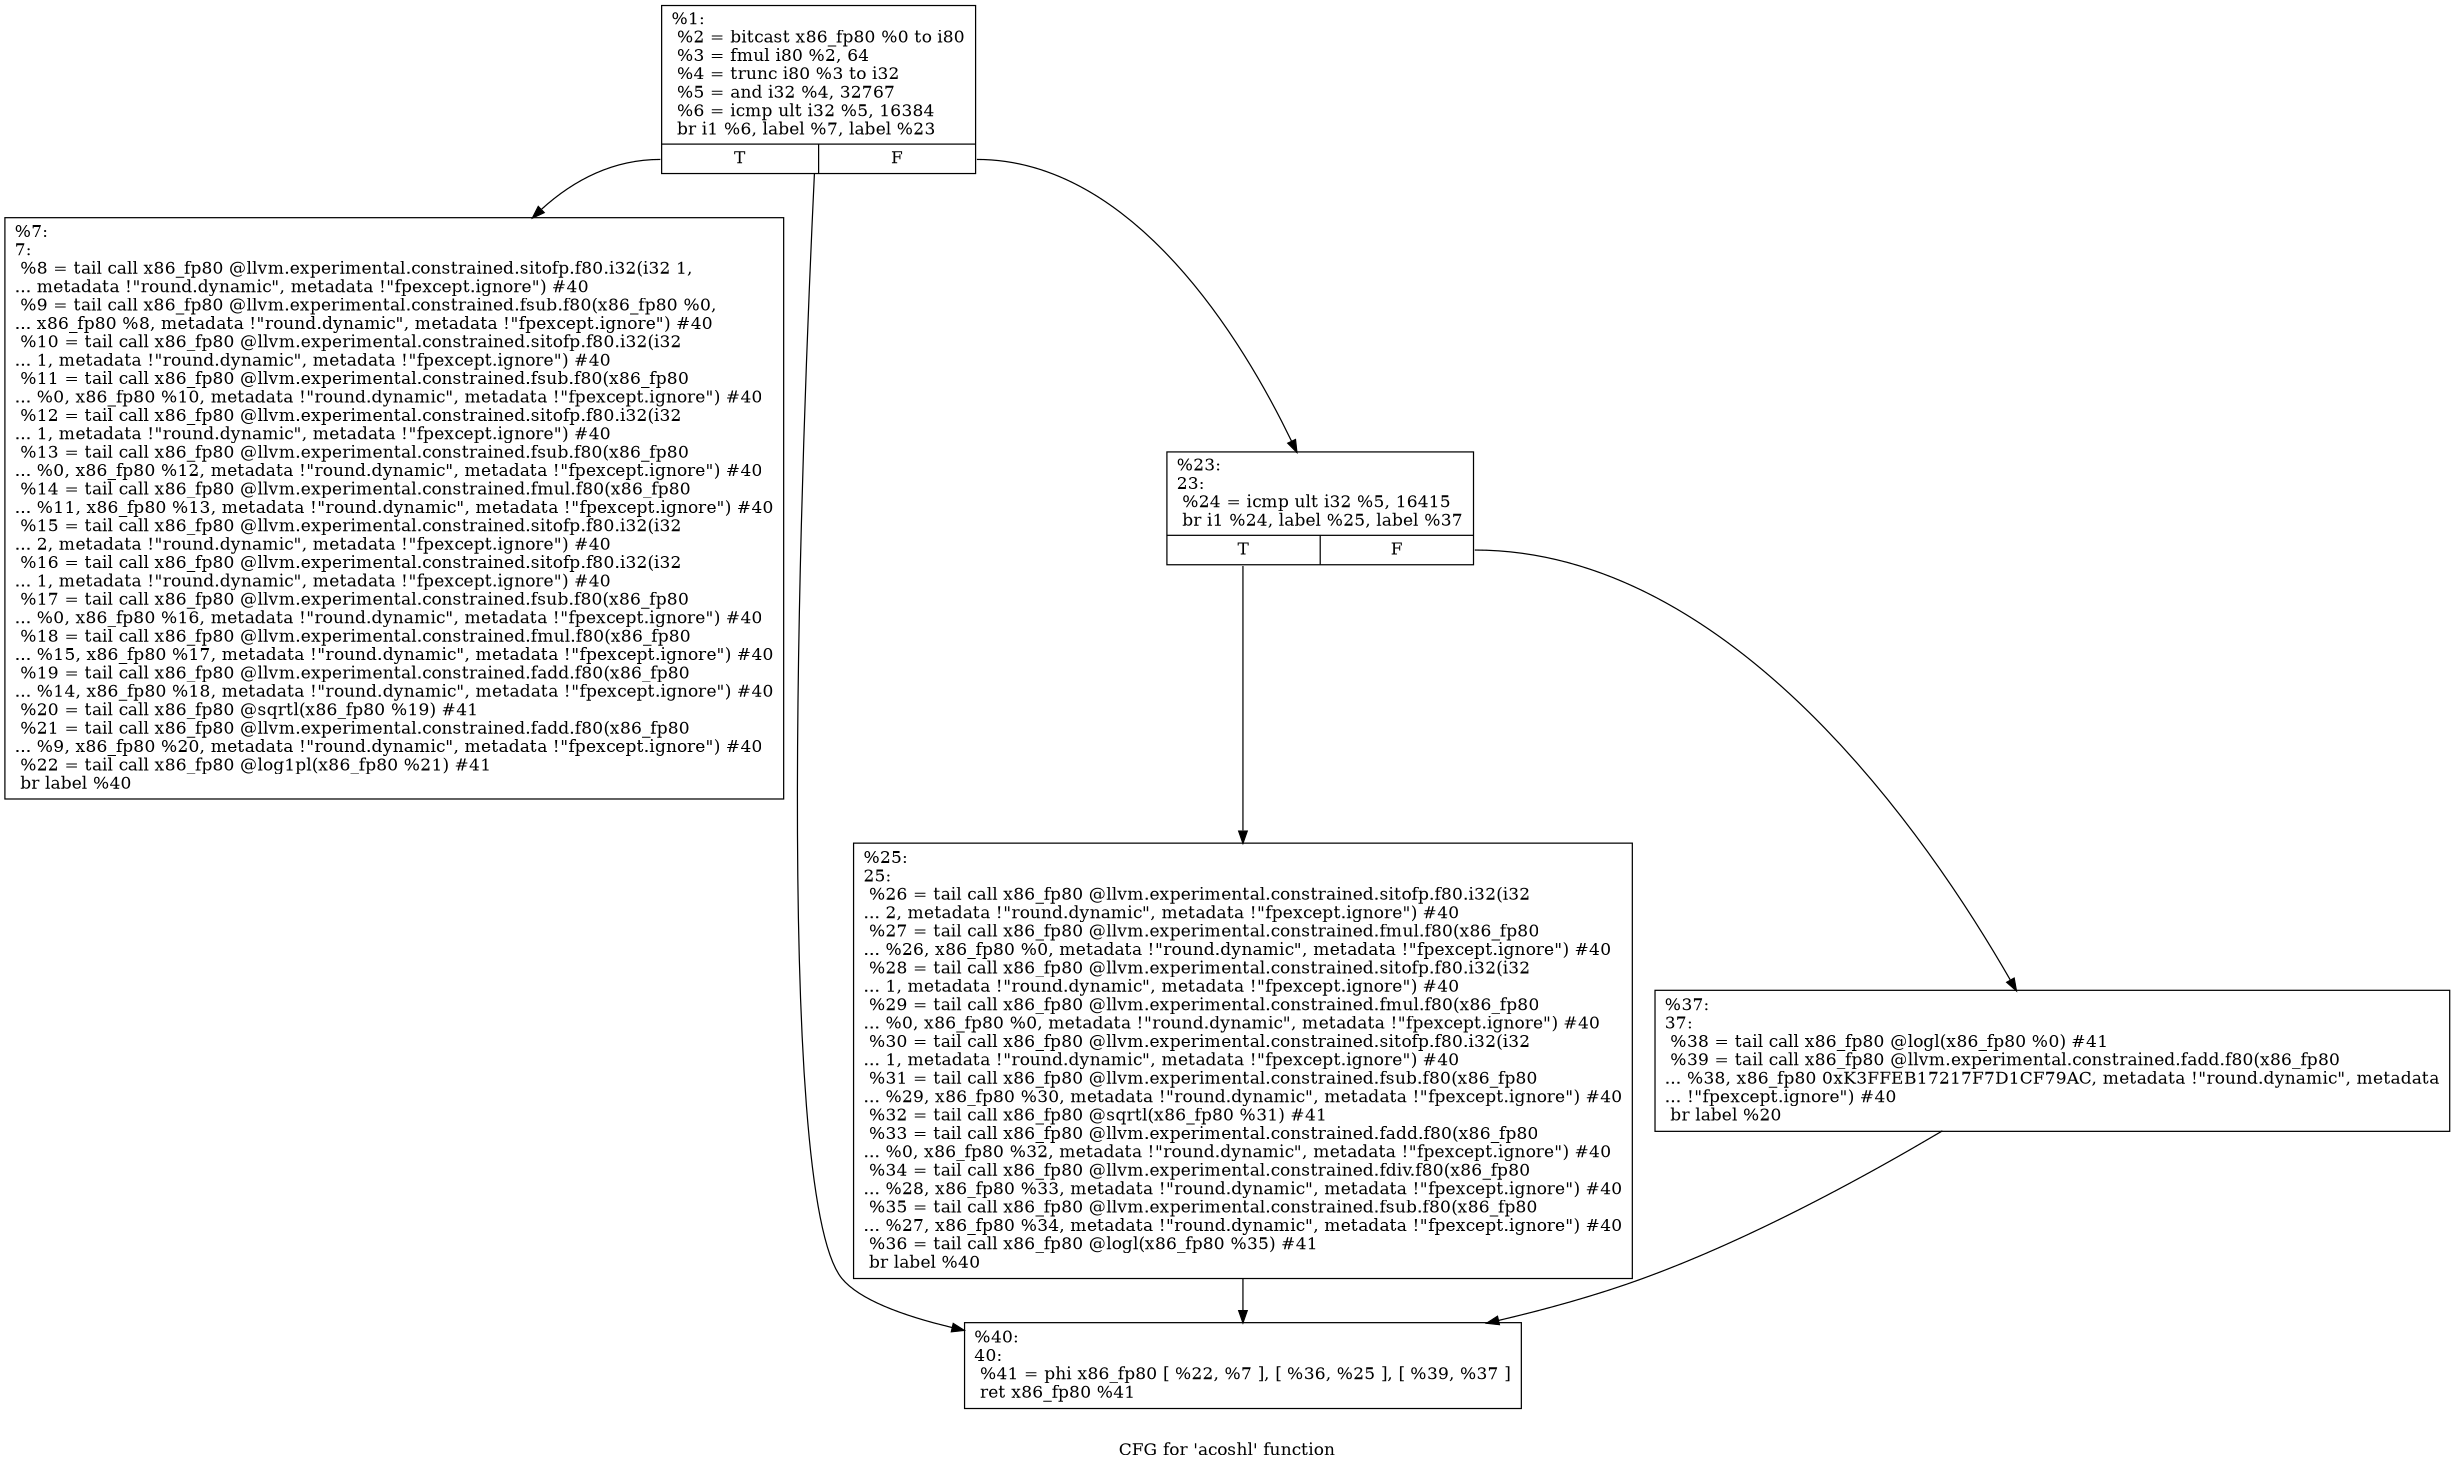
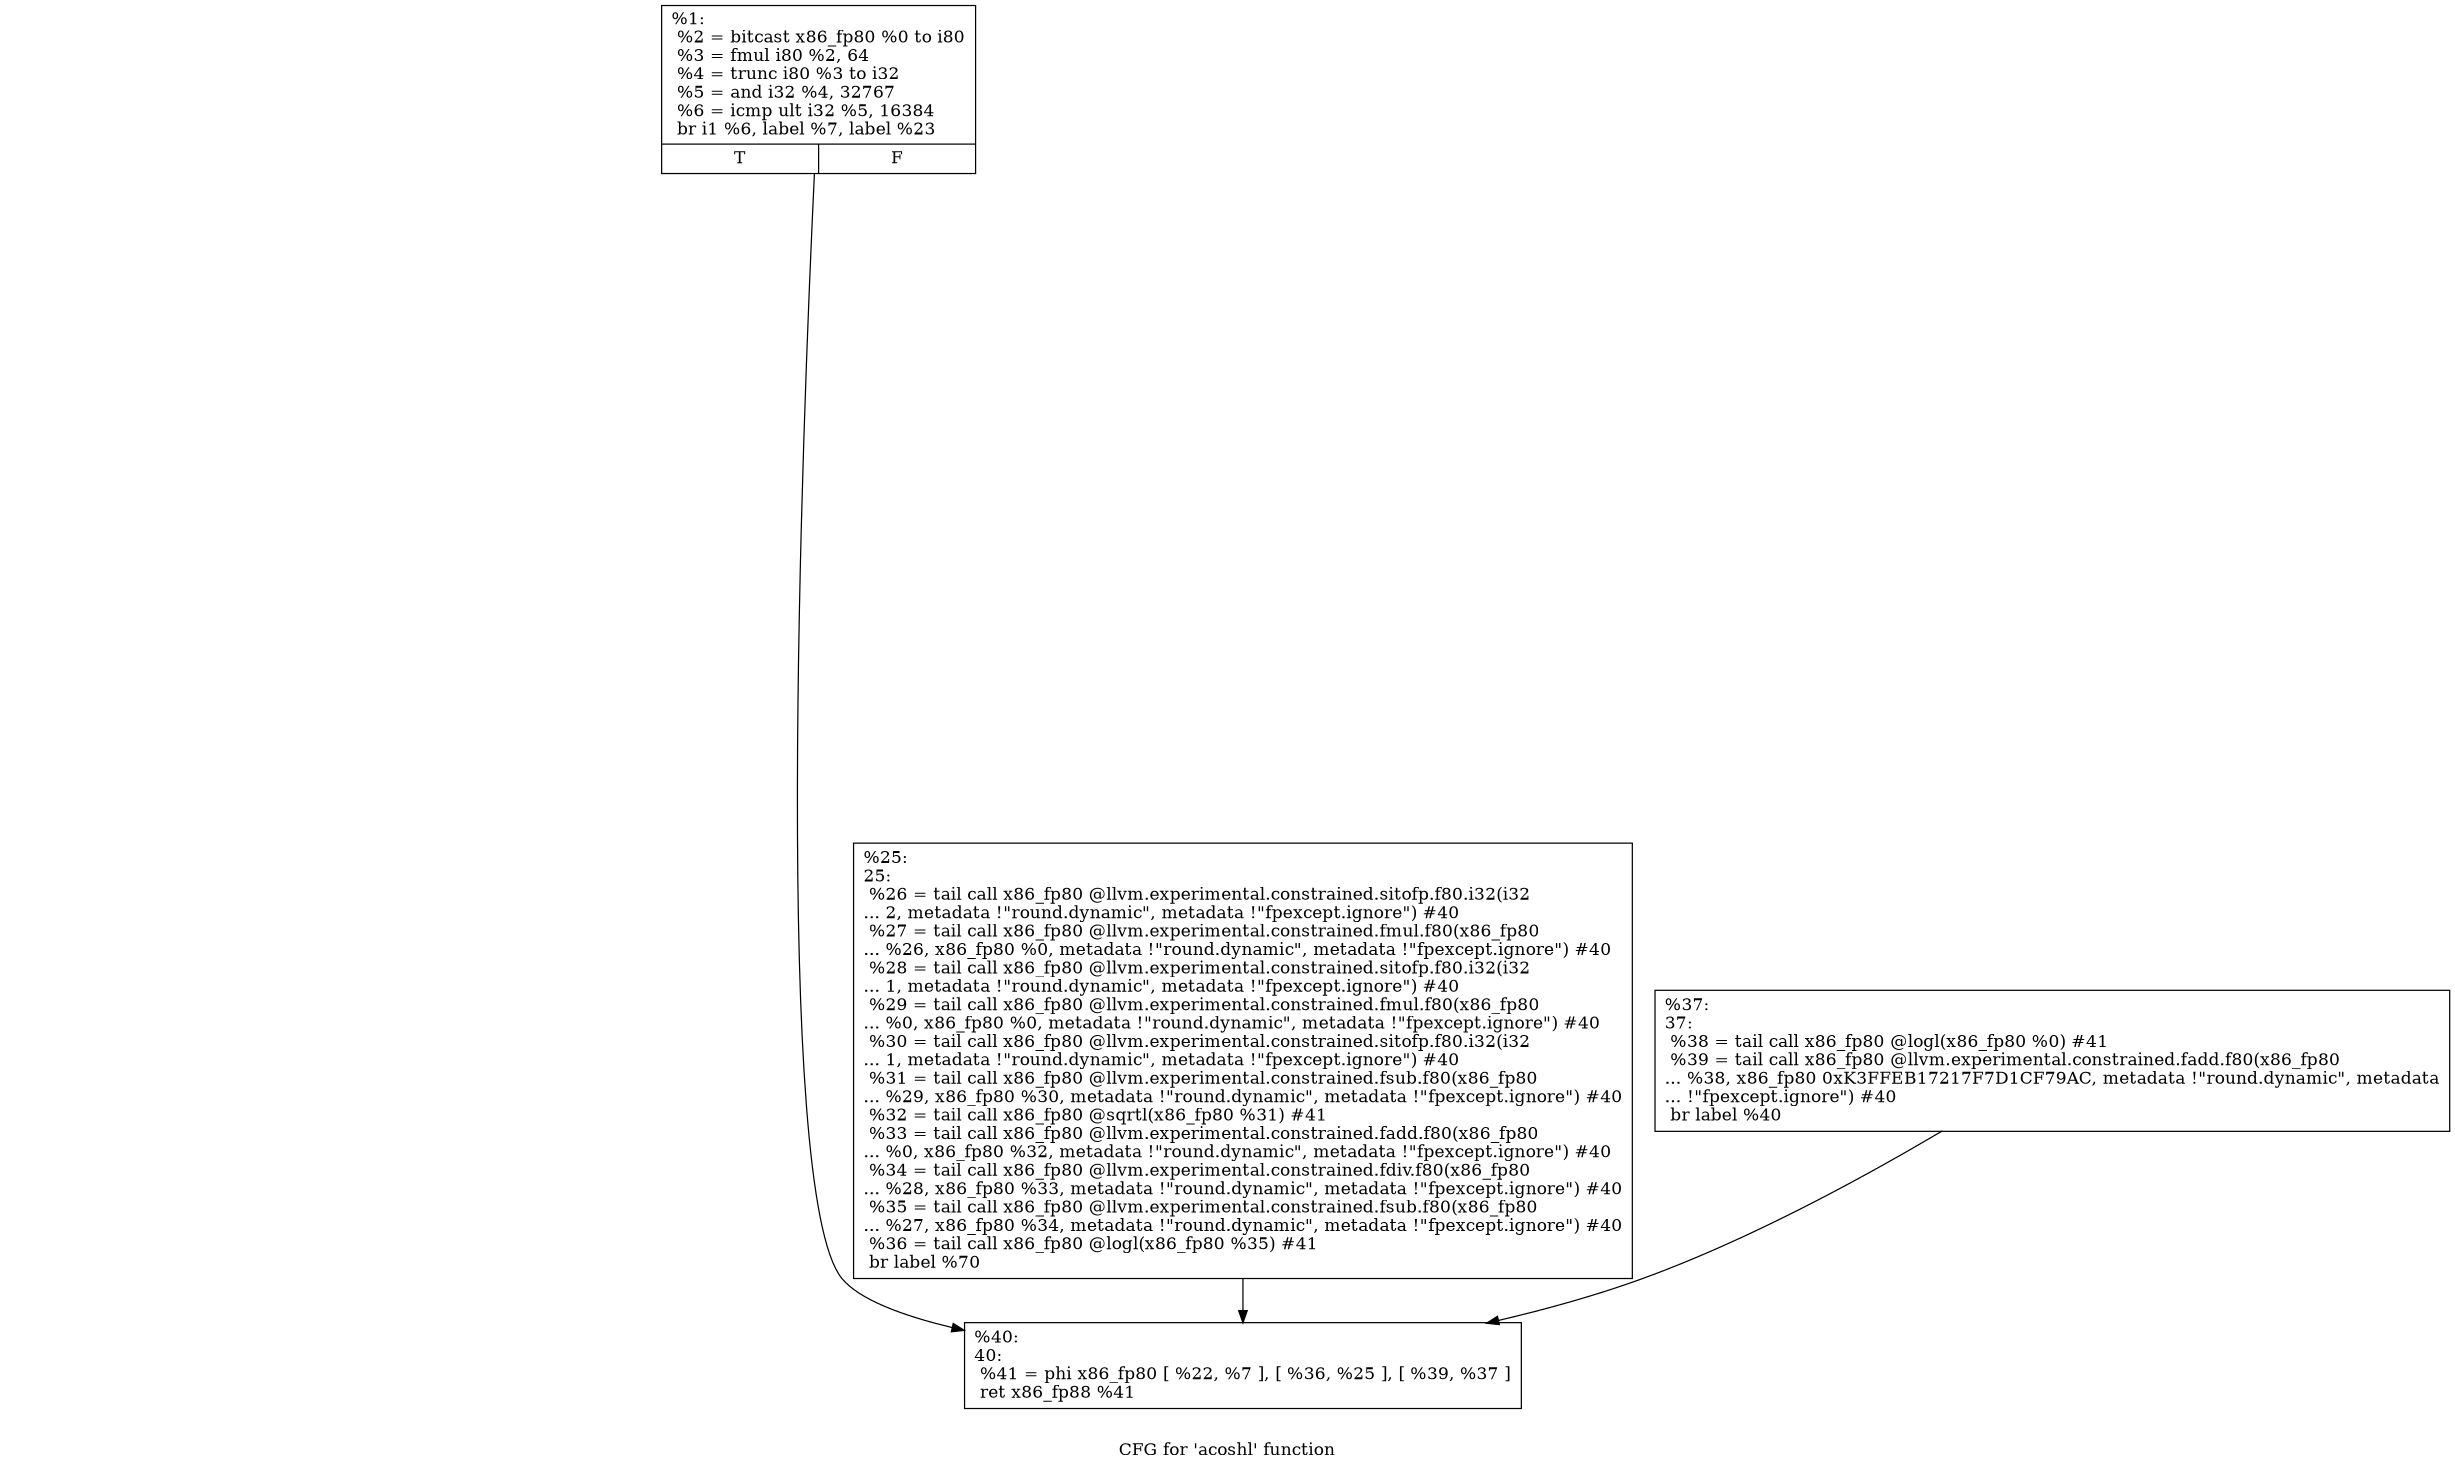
  digraph {
    label="CFG for 'acoshl' function"
    node [shape=record]
    n1 [label="{%1:\l  %2 = bitcast x86_fp80 %0 to i80\l  %3 = fmul i80 %2, 64\l  %4 = trunc i80 %3 to i32\l  %5 = and i32 %4, 32767\l  %6 = icmp ult i32 %5, 16384\l  br i1 %6, label %7, label %23\l|{<s0>T|<s1>F}}"]
-   n2 [label="{%7:\l7:                                                \l  %8 = tail call x86_fp80 @llvm.experimental.constrained.sitofp.f80.i32(i32 1,\l... metadata !\"round.dynamic\", metadata !\"fpexcept.ignore\") #40\l  %9 = tail call x86_fp80 @llvm.experimental.constrained.fsub.f80(x86_fp80 %0,\l... x86_fp80 %8, metadata !\"round.dynamic\", metadata !\"fpexcept.ignore\") #40\l  %10 = tail call x86_fp80 @llvm.experimental.constrained.sitofp.f80.i32(i32\l... 1, metadata !\"round.dynamic\", metadata !\"fpexcept.ignore\") #40\l  %11 = tail call x86_fp80 @llvm.experimental.constrained.fsub.f80(x86_fp80\l... %0, x86_fp80 %10, metadata !\"round.dynamic\", metadata !\"fpexcept.ignore\") #40\l  %12 = tail call x86_fp80 @llvm.experimental.constrained.sitofp.f80.i32(i32\l... 1, metadata !\"round.dynamic\", metadata !\"fpexcept.ignore\") #40\l  %13 = tail call x86_fp80 @llvm.experimental.constrained.fsub.f80(x86_fp80\l... %0, x86_fp80 %12, metadata !\"round.dynamic\", metadata !\"fpexcept.ignore\") #40\l  %14 = tail call x86_fp80 @llvm.experimental.constrained.fmul.f80(x86_fp80\l... %11, x86_fp80 %13, metadata !\"round.dynamic\", metadata !\"fpexcept.ignore\") #40\l  %15 = tail call x86_fp80 @llvm.experimental.constrained.sitofp.f80.i32(i32\l... 2, metadata !\"round.dynamic\", metadata !\"fpexcept.ignore\") #40\l  %16 = tail call x86_fp80 @llvm.experimental.constrained.sitofp.f80.i32(i32\l... 1, metadata !\"round.dynamic\", metadata !\"fpexcept.ignore\") #40\l  %17 = tail call x86_fp80 @llvm.experimental.constrained.fsub.f80(x86_fp80\l... %0, x86_fp80 %16, metadata !\"round.dynamic\", metadata !\"fpexcept.ignore\") #40\l  %18 = tail call x86_fp80 @llvm.experimental.constrained.fmul.f80(x86_fp80\l... %15, x86_fp80 %17, metadata !\"round.dynamic\", metadata !\"fpexcept.ignore\") #40\l  %19 = tail call x86_fp80 @llvm.experimental.constrained.fadd.f80(x86_fp80\l... %14, x86_fp80 %18, metadata !\"round.dynamic\", metadata !\"fpexcept.ignore\") #40\l  %20 = tail call x86_fp80 @sqrtl(x86_fp80 %19) #41\l  %21 = tail call x86_fp80 @llvm.experimental.constrained.fadd.f80(x86_fp80\l... %9, x86_fp80 %20, metadata !\"round.dynamic\", metadata !\"fpexcept.ignore\") #40\l  %22 = tail call x86_fp80 @log1pl(x86_fp80 %21) #41\l  br label %40\l}"]
-   n3 [label="{%23:\l23:                                               \l  %24 = icmp ult i32 %5, 16415\l  br i1 %24, label %25, label %37\l|{<s0>T|<s1>F}}"]
-   n4 [label="{%40:\l40:                                               \l  %41 = phi x86_fp80 [ %22, %7 ], [ %36, %25 ], [ %39, %37 ]\l  ret x86_fp80 %41\l}"]
-   n5 [label="{%25:\l25:                                               \l  %26 = tail call x86_fp80 @llvm.experimental.constrained.sitofp.f80.i32(i32\l... 2, metadata !\"round.dynamic\", metadata !\"fpexcept.ignore\") #40\l  %27 = tail call x86_fp80 @llvm.experimental.constrained.fmul.f80(x86_fp80\l... %26, x86_fp80 %0, metadata !\"round.dynamic\", metadata !\"fpexcept.ignore\") #40\l  %28 = tail call x86_fp80 @llvm.experimental.constrained.sitofp.f80.i32(i32\l... 1, metadata !\"round.dynamic\", metadata !\"fpexcept.ignore\") #40\l  %29 = tail call x86_fp80 @llvm.experimental.constrained.fmul.f80(x86_fp80\l... %0, x86_fp80 %0, metadata !\"round.dynamic\", metadata !\"fpexcept.ignore\") #40\l  %30 = tail call x86_fp80 @llvm.experimental.constrained.sitofp.f80.i32(i32\l... 1, metadata !\"round.dynamic\", metadata !\"fpexcept.ignore\") #40\l  %31 = tail call x86_fp80 @llvm.experimental.constrained.fsub.f80(x86_fp80\l... %29, x86_fp80 %30, metadata !\"round.dynamic\", metadata !\"fpexcept.ignore\") #40\l  %32 = tail call x86_fp80 @sqrtl(x86_fp80 %31) #41\l  %33 = tail call x86_fp80 @llvm.experimental.constrained.fadd.f80(x86_fp80\l... %0, x86_fp80 %32, metadata !\"round.dynamic\", metadata !\"fpexcept.ignore\") #40\l  %34 = tail call x86_fp80 @llvm.experimental.constrained.fdiv.f80(x86_fp80\l... %28, x86_fp80 %33, metadata !\"round.dynamic\", metadata !\"fpexcept.ignore\") #40\l  %35 = tail call x86_fp80 @llvm.experimental.constrained.fsub.f80(x86_fp80\l... %27, x86_fp80 %34, metadata !\"round.dynamic\", metadata !\"fpexcept.ignore\") #40\l  %36 = tail call x86_fp80 @logl(x86_fp80 %35) #41\l  br label %40\l}"]
-   n6 [label="{%37:\l37:                                               \l  %38 = tail call x86_fp80 @logl(x86_fp80 %0) #41\l  %39 = tail call x86_fp80 @llvm.experimental.constrained.fadd.f80(x86_fp80\l... %38, x86_fp80 0xK3FFEB17217F7D1CF79AC, metadata !\"round.dynamic\", metadata\l... !\"fpexcept.ignore\") #40\l  br label %20\l}"]
-   n1 -> n2 [tailport=s0]
-   n1 -> n3 [tailport=s1]
+   n4 [label="{%40:\l40:                                               \l  %41 = phi x86_fp80 [ %22, %7 ], [ %36, %25 ], [ %39, %37 ]\l  ret x86_fp88 %41\l}"]
+   n5 [label="{%25:\l25:                                               \l  %26 = tail call x86_fp80 @llvm.experimental.constrained.sitofp.f80.i32(i32\l... 2, metadata !\"round.dynamic\", metadata !\"fpexcept.ignore\") #40\l  %27 = tail call x86_fp80 @llvm.experimental.constrained.fmul.f80(x86_fp80\l... %26, x86_fp80 %0, metadata !\"round.dynamic\", metadata !\"fpexcept.ignore\") #40\l  %28 = tail call x86_fp80 @llvm.experimental.constrained.sitofp.f80.i32(i32\l... 1, metadata !\"round.dynamic\", metadata !\"fpexcept.ignore\") #40\l  %29 = tail call x86_fp80 @llvm.experimental.constrained.fmul.f80(x86_fp80\l... %0, x86_fp80 %0, metadata !\"round.dynamic\", metadata !\"fpexcept.ignore\") #40\l  %30 = tail call x86_fp80 @llvm.experimental.constrained.sitofp.f80.i32(i32\l... 1, metadata !\"round.dynamic\", metadata !\"fpexcept.ignore\") #40\l  %31 = tail call x86_fp80 @llvm.experimental.constrained.fsub.f80(x86_fp80\l... %29, x86_fp80 %30, metadata !\"round.dynamic\", metadata !\"fpexcept.ignore\") #40\l  %32 = tail call x86_fp80 @sqrtl(x86_fp80 %31) #41\l  %33 = tail call x86_fp80 @llvm.experimental.constrained.fadd.f80(x86_fp80\l... %0, x86_fp80 %32, metadata !\"round.dynamic\", metadata !\"fpexcept.ignore\") #40\l  %34 = tail call x86_fp80 @llvm.experimental.constrained.fdiv.f80(x86_fp80\l... %28, x86_fp80 %33, metadata !\"round.dynamic\", metadata !\"fpexcept.ignore\") #40\l  %35 = tail call x86_fp80 @llvm.experimental.constrained.fsub.f80(x86_fp80\l... %27, x86_fp80 %34, metadata !\"round.dynamic\", metadata !\"fpexcept.ignore\") #40\l  %36 = tail call x86_fp80 @logl(x86_fp80 %35) #41\l  br label %70\l}"]
+   n6 [label="{%37:\l37:                                               \l  %38 = tail call x86_fp80 @logl(x86_fp80 %0) #41\l  %39 = tail call x86_fp80 @llvm.experimental.constrained.fadd.f80(x86_fp80\l... %38, x86_fp80 0xK3FFEB17217F7D1CF79AC, metadata !\"round.dynamic\", metadata\l... !\"fpexcept.ignore\") #40\l  br label %40\l}"]
    n1 -> n4
-   n3 -> n5 [tailport=s0]
-   n3 -> n6 [tailport=s1]
    n5 -> n4
    n6 -> n4
  }
